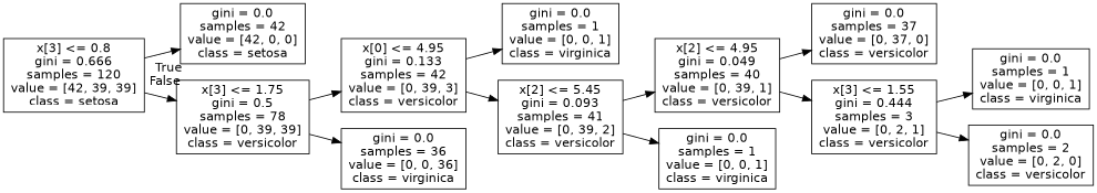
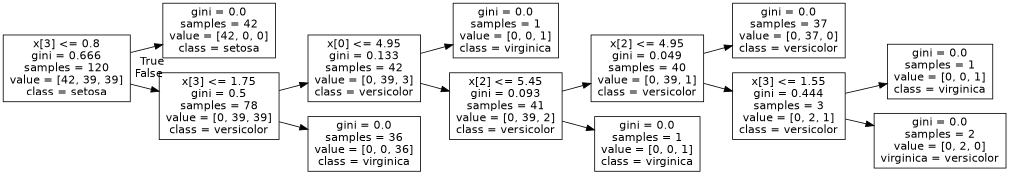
  digraph {
    rankdir=LR
    node [fontname=helvetica shape=box]
    edge [fontname=helvetica]
    n1 [label="x[3] <= 0.8\ngini = 0.666\nsamples = 120\nvalue = [42, 39, 39]\nclass = setosa"]
    n2 [label="gini = 0.0\nsamples = 42\nvalue = [42, 0, 0]\nclass = setosa"]
    n3 [label="x[3] <= 1.75\ngini = 0.5\nsamples = 78\nvalue = [0, 39, 39]\nclass = versicolor"]
    n4 [label="x[0] <= 4.95\ngini = 0.133\nsamples = 42\nvalue = [0, 39, 3]\nclass = versicolor"]
    n5 [label="gini = 0.0\nsamples = 36\nvalue = [0, 0, 36]\nclass = virginica"]
    n6 [label="gini = 0.0\nsamples = 1\nvalue = [0, 0, 1]\nclass = virginica"]
    n7 [label="x[2] <= 5.45\ngini = 0.093\nsamples = 41\nvalue = [0, 39, 2]\nclass = versicolor"]
    n8 [label="x[2] <= 4.95\ngini = 0.049\nsamples = 40\nvalue = [0, 39, 1]\nclass = versicolor"]
    n9 [label="gini = 0.0\nsamples = 1\nvalue = [0, 0, 1]\nclass = virginica"]
    n10 [label="gini = 0.0\nsamples = 37\nvalue = [0, 37, 0]\nclass = versicolor"]
    n11 [label="x[3] <= 1.55\ngini = 0.444\nsamples = 3\nvalue = [0, 2, 1]\nclass = versicolor"]
    n12 [label="gini = 0.0\nsamples = 1\nvalue = [0, 0, 1]\nclass = virginica"]
-   n13 [label="gini = 0.0\nsamples = 2\nvalue = [0, 2, 0]\nclass = versicolor"]
+   n13 [label="gini = 0.0\nsamples = 2\nvalue = [0, 2, 0]\nvirginica = versicolor"]
    n1 -> n2 [headlabel=True labelangle=45 labeldistance=2.5]
    n1 -> n3 [headlabel=False labelangle=-45 labeldistance=2.5]
    n3 -> n4
    n3 -> n5
    n4 -> n6
    n4 -> n7
    n7 -> n8
    n7 -> n9
    n8 -> n10
    n8 -> n11
    n11 -> n12
    n11 -> n13
  }
